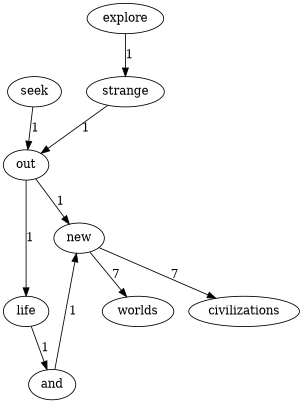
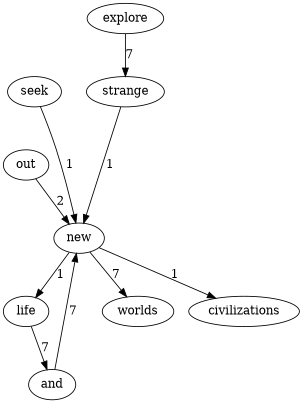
  digraph {
    new
    worlds
    civilizations
    life
    and
    explore
    strange
    seek
    out
    new -> worlds [label=7]
-   new -> civilizations [label=7]
-   out -> life [label=1]
-   life -> and [label=1]
-   and -> new [label=1]
-   explore -> strange [label=1]
-   strange -> out [label=1]
-   seek -> out [label=1]
-   out -> new [label=1]
+   new -> civilizations [label=1]
+   new -> life [label=1]
+   life -> and [label=7]
+   and -> new [label=7]
+   explore -> strange [label=7]
+   strange -> new [label=1]
+   seek -> new [label=1]
+   out -> new [label=2]
  }
